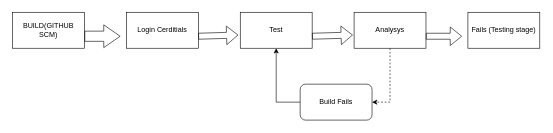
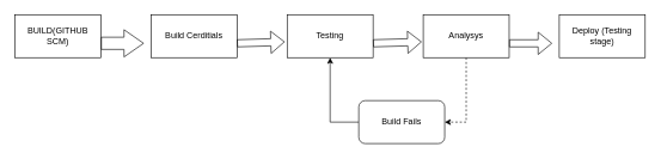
  <mxCell id="0" />
  <mxCell id="1" parent="0" />
- <mxCell id="2" value="Test" style="rounded=0;whiteSpace=wrap;html=1;" vertex="1" parent="1"><mxGeometry x="400" y="20" width="120" height="60" as="geometry" /></mxCell>
+ <mxCell id="2" value="Testing" style="rounded=0;whiteSpace=wrap;html=1;" vertex="1" parent="1"><mxGeometry x="400" y="20" width="120" height="60" as="geometry" /></mxCell>
  <mxCell id="3" value="BUILD(GITHUB SCM)" style="rounded=0;whiteSpace=wrap;html=1;" vertex="1" parent="1"><mxGeometry x="20" y="20" width="120" height="60" as="geometry" /></mxCell>
- <mxCell id="4" value="Login Cerditials" style="rounded=0;whiteSpace=wrap;html=1;" vertex="1" parent="1"><mxGeometry x="210" y="20" width="120" height="60" as="geometry" /></mxCell>
- <mxCell id="5" value="Fails (Testing stage)" style="rounded=0;whiteSpace=wrap;html=1;" vertex="1" parent="1"><mxGeometry x="780" y="20" width="120" height="60" as="geometry" /></mxCell>
+ <mxCell id="4" value="Build Cerditials" style="rounded=0;whiteSpace=wrap;html=1;" vertex="1" parent="1"><mxGeometry x="210" y="20" width="120" height="60" as="geometry" /></mxCell>
+ <mxCell id="5" value="Deploy (Testing stage)" style="rounded=0;whiteSpace=wrap;html=1;" vertex="1" parent="1"><mxGeometry x="780" y="20" width="120" height="60" as="geometry" /></mxCell>
  <mxCell id="6" style="edgeStyle=orthogonalEdgeStyle;rounded=0;orthogonalLoop=1;jettySize=auto;html=1;exitX=0.5;exitY=1;exitDx=0;exitDy=0;entryX=1;entryY=0.5;entryDx=0;entryDy=0;dashed=1;" edge="1" parent="1" source="7" target="9"><mxGeometry relative="1" as="geometry" /></mxCell>
  <mxCell id="7" value="Analysys" style="rounded=0;whiteSpace=wrap;html=1;" vertex="1" parent="1"><mxGeometry x="590" y="20" width="120" height="60" as="geometry" /></mxCell>
  <mxCell id="8" style="edgeStyle=orthogonalEdgeStyle;rounded=0;orthogonalLoop=1;jettySize=auto;html=1;exitX=0;exitY=0.5;exitDx=0;exitDy=0;" edge="1" parent="1" source="9" target="2"><mxGeometry relative="1" as="geometry" /></mxCell>
  <mxCell id="9" value="Build Fails" style="whiteSpace=wrap;html=1;rounded=1;" vertex="1" parent="1"><mxGeometry x="500" y="140" width="120" height="60" as="geometry" /></mxCell>
  <mxCell id="10" value="" style="shape=flexArrow;endArrow=classic;html=1;entryX=-0.028;entryY=0.632;entryDx=0;entryDy=0;entryPerimeter=0;" edge="1" parent="1" target="2"><mxGeometry width="50" height="50" relative="1" as="geometry"><mxPoint x="330" y="60" as="sourcePoint" /><mxPoint x="380" y="10" as="targetPoint" /></mxGeometry></mxCell>
  <mxCell id="11" value="" style="shape=flexArrow;endArrow=classic;html=1;width=17;endSize=8.78;" edge="1" parent="1"><mxGeometry width="50" height="50" relative="1" as="geometry"><mxPoint x="140" y="60" as="sourcePoint" /><mxPoint x="200" y="60" as="targetPoint" /></mxGeometry></mxCell>
  <mxCell id="12" value="" style="shape=flexArrow;endArrow=classic;html=1;entryX=-0.018;entryY=0.632;entryDx=0;entryDy=0;entryPerimeter=0;" edge="1" parent="1" target="7"><mxGeometry width="50" height="50" relative="1" as="geometry"><mxPoint x="520" y="60" as="sourcePoint" /><mxPoint x="570" y="10" as="targetPoint" /></mxGeometry></mxCell>
  <mxCell id="13" value="" style="shape=flexArrow;endArrow=classic;html=1;" edge="1" parent="1"><mxGeometry width="50" height="50" relative="1" as="geometry"><mxPoint x="710" y="60" as="sourcePoint" /><mxPoint x="770" y="60" as="targetPoint" /></mxGeometry></mxCell>
